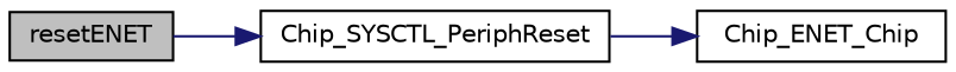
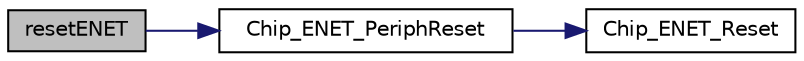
  digraph {
    fontname="DejaVu Sans"
    rankdir=LR
    node [color=black fillcolor=white fontname="DejaVu Sans" fontsize=10 shape=record style=filled]
    edge [color=midnightblue fontname="DejaVu Sans" fontsize=10 labelfontname=FreeSans labelfontsize=10 style=solid]
    n1 [fillcolor=grey75 fontcolor=black height=0.2 label=resetENET width=0.4]
-   n2 [height=0.2 label=Chip_SYSCTL_PeriphReset width=0.4]
-   n3 [height=0.2 label=Chip_ENET_Chip width=0.4]
+   n2 [height=0.2 label=Chip_ENET_PeriphReset width=0.4]
+   n3 [height=0.2 label=Chip_ENET_Reset width=0.4]
    n1 -> n2
    n2 -> n3
  }
